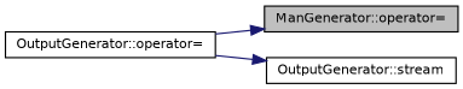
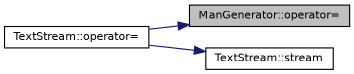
  digraph {
    rankdir=LR
    node [color=black fillcolor=white fontname=Helvetica fontsize=10 shape=record style=filled]
    edge [color=midnightblue fontname=Helvetica fontsize=10 labelfontname=Helvetica labelfontsize=10 style=solid]
    n1 [fillcolor=grey75 fontcolor=black height=0.2 label="ManGenerator::operator=" width=0.4]
-   n2 [height=0.2 label="OutputGenerator::operator=" width=0.4]
-   n3 [height=0.2 label="OutputGenerator::stream" width=0.4]
+   n2 [height=0.2 label="TextStream::operator=" width=0.4]
+   n3 [height=0.2 label="TextStream::stream" width=0.4]
    n2 -> n1
    n2 -> n3
  }
